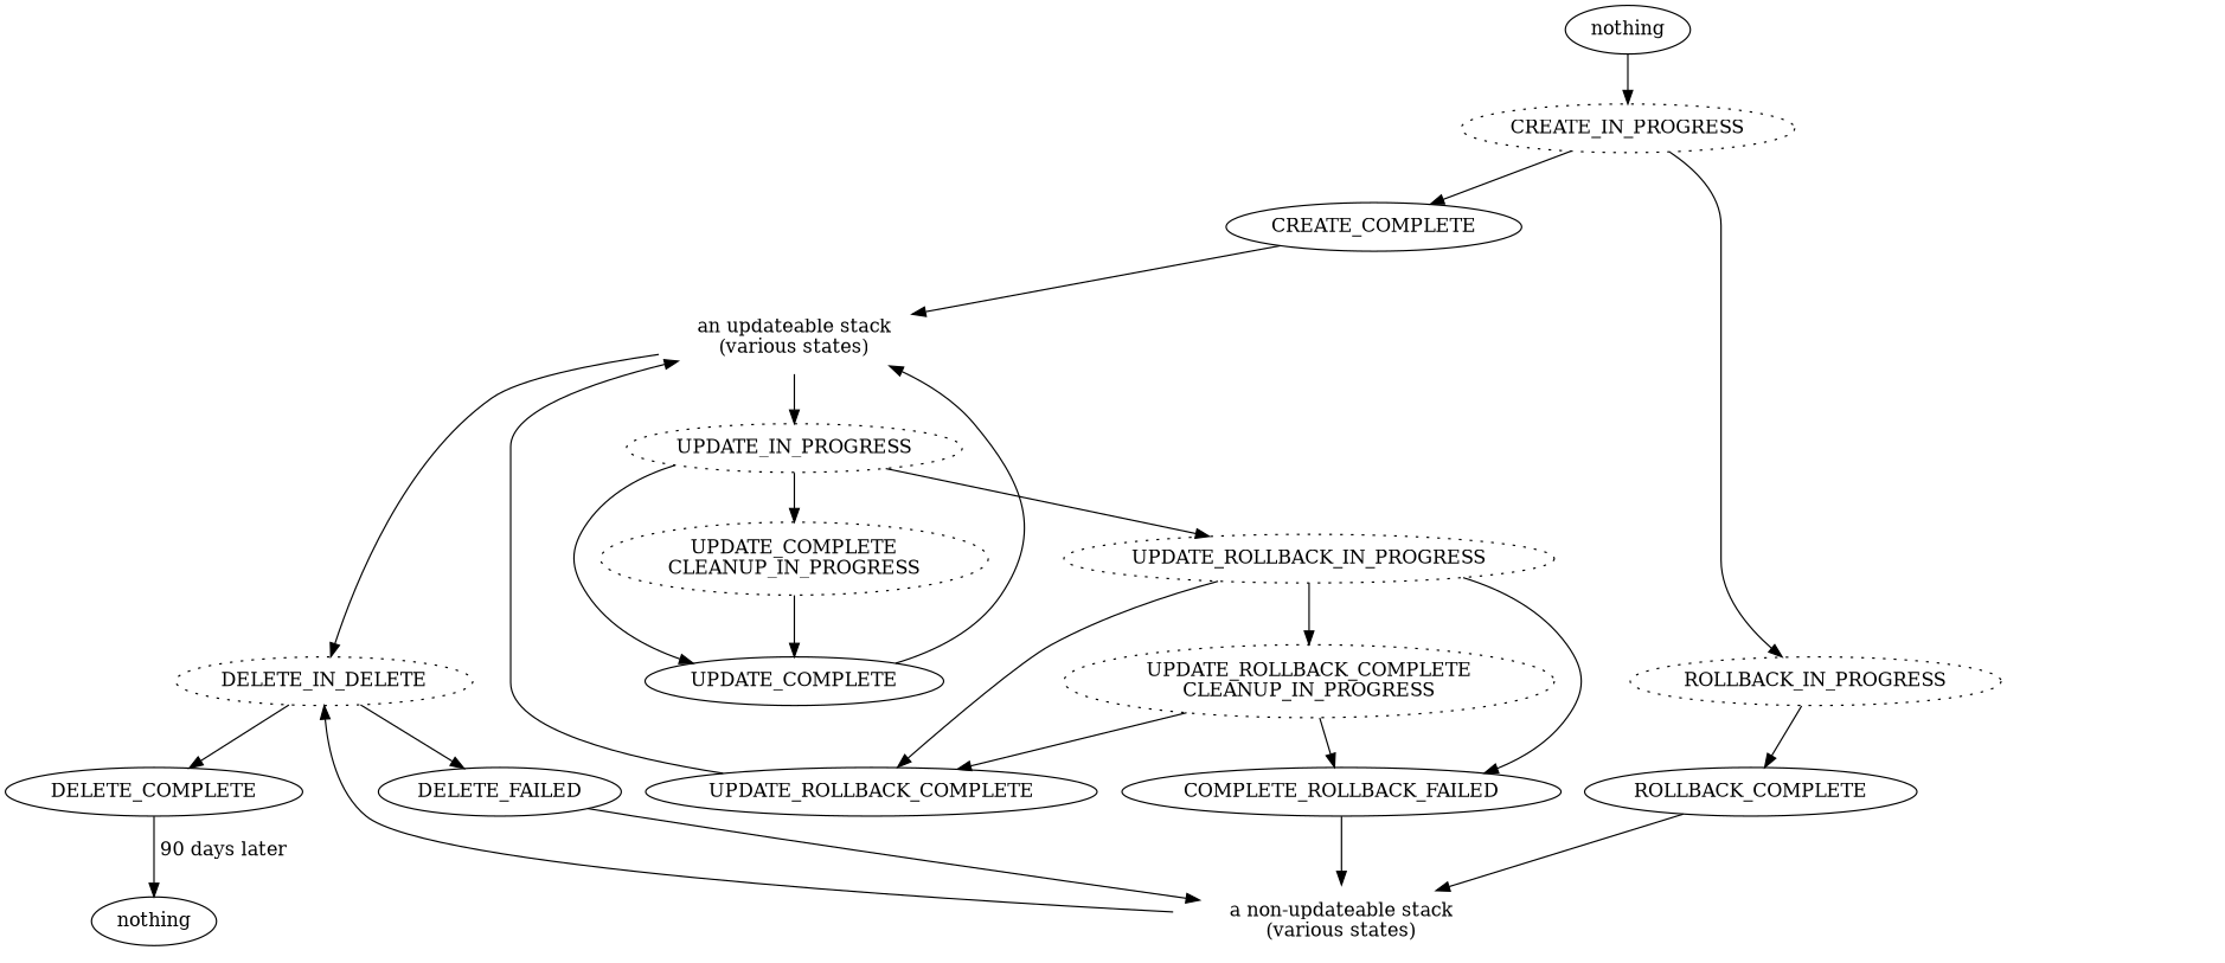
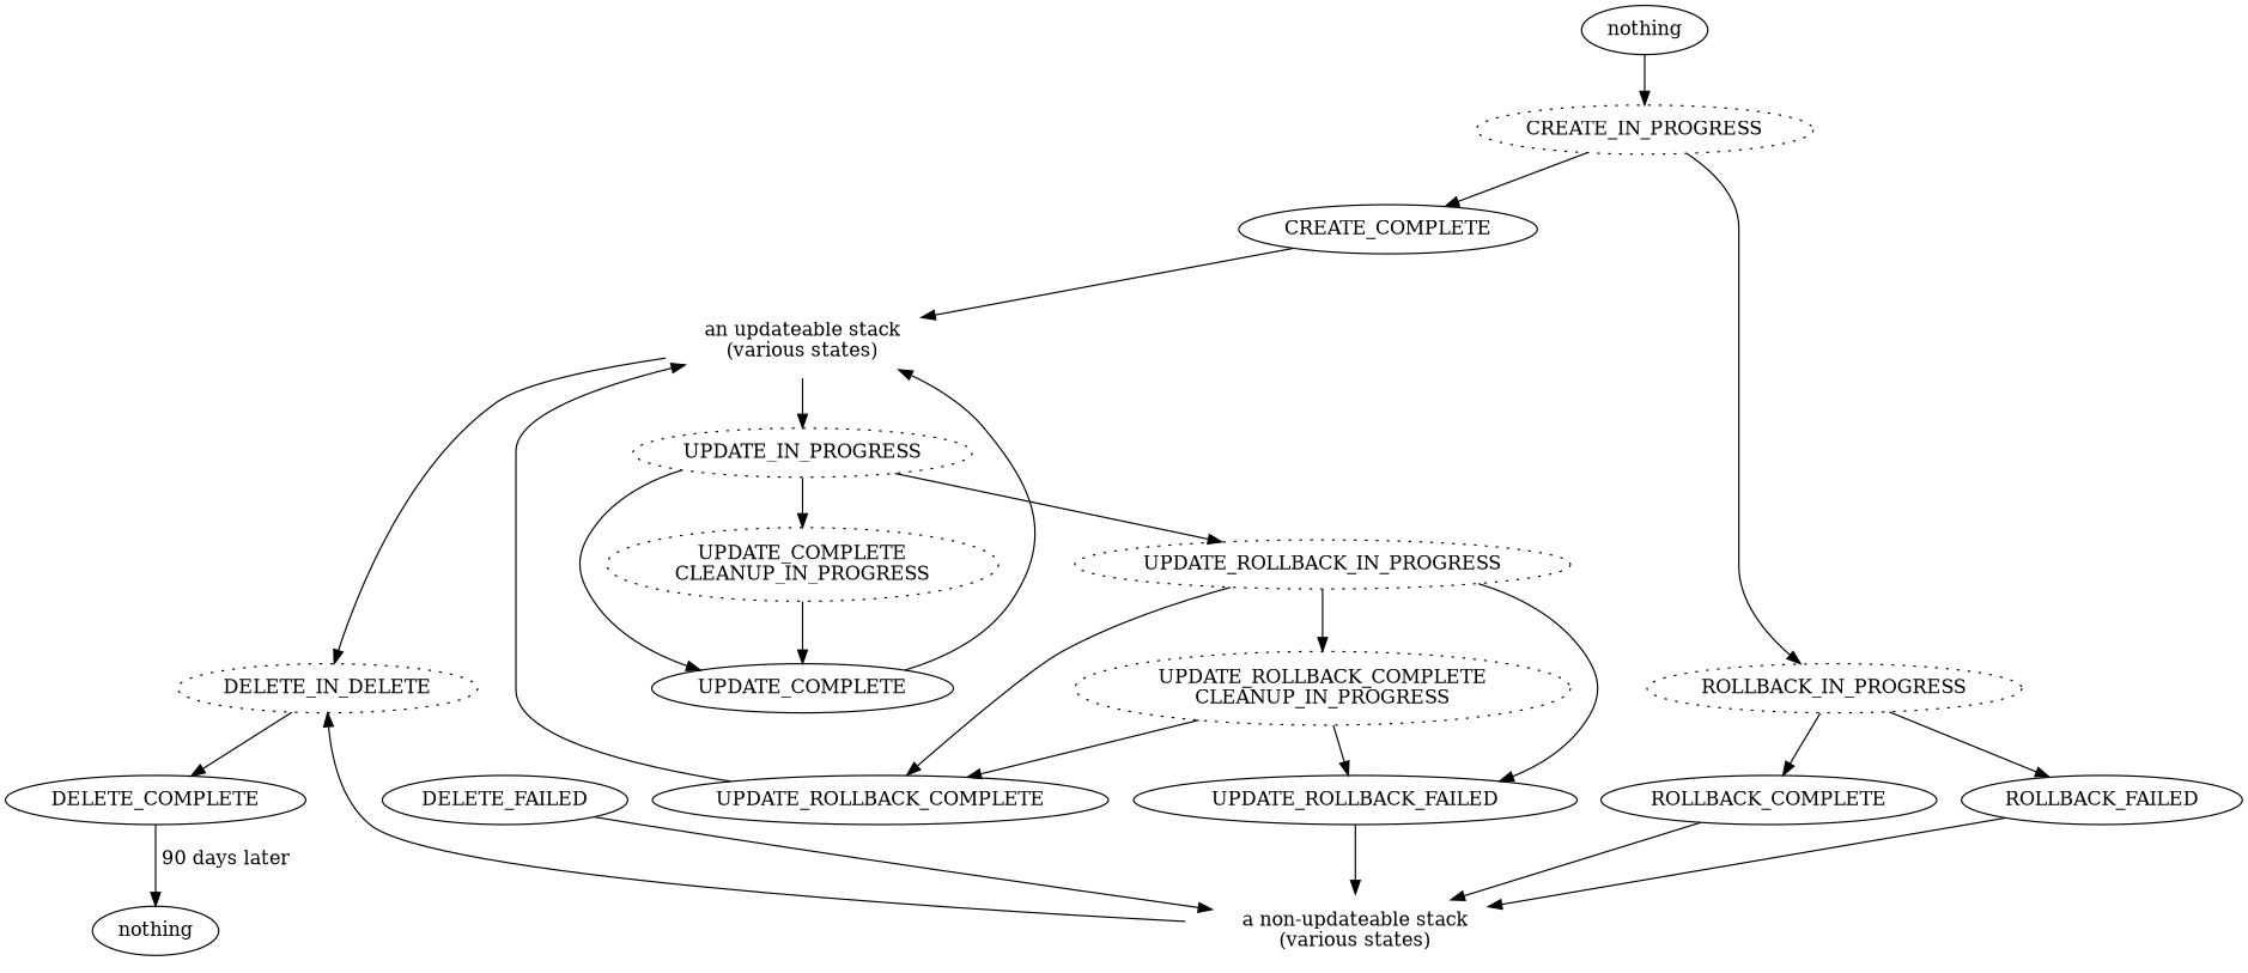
  digraph {
    n1 [label=nothing]
    CREATE_IN_PROGRESS [style=dotted]
    CREATE_COMPLETE
    ROLLBACK_IN_PROGRESS [style=dotted]
    n5 [label=nothing]
    n6 [color=transparent label="an updateable stack\n(various states)"]
    n7 [label=DELETE_IN_DELETE style=dotted]
    UPDATE_IN_PROGRESS [style=dotted]
    DELETE_COMPLETE
    DELETE_FAILED
    UPDATE_COMPLETE
    n12 [label="UPDATE_COMPLETE\nCLEANUP_IN_PROGRESS" style=dotted]
    UPDATE_ROLLBACK_IN_PROGRESS [style=dotted]
    n14 [color=transparent label="a non-updateable stack\n(various states)"]
    ROLLBACK_COMPLETE
+   ROLLBACK_FAILED
    UPDATE_ROLLBACK_COMPLETE
    n18 [label="UPDATE_ROLLBACK_COMPLETE\nCLEANUP_IN_PROGRESS" style=dotted]
-   UPDATE_ROLLBACK_FAILED [label=COMPLETE_ROLLBACK_FAILED]
+   UPDATE_ROLLBACK_FAILED
    n1 -> CREATE_IN_PROGRESS
    CREATE_IN_PROGRESS -> CREATE_COMPLETE
    CREATE_IN_PROGRESS -> ROLLBACK_IN_PROGRESS
    CREATE_COMPLETE -> n6
    ROLLBACK_IN_PROGRESS -> ROLLBACK_COMPLETE
+   ROLLBACK_IN_PROGRESS -> ROLLBACK_FAILED
    n6 -> n7
    n6 -> UPDATE_IN_PROGRESS
    n7 -> DELETE_COMPLETE
-   n7 -> DELETE_FAILED
    UPDATE_IN_PROGRESS -> UPDATE_COMPLETE
    UPDATE_IN_PROGRESS -> n12
    UPDATE_IN_PROGRESS -> UPDATE_ROLLBACK_IN_PROGRESS
    DELETE_COMPLETE -> n5 [label=" 90 days later"]
    DELETE_FAILED -> n14
    UPDATE_COMPLETE -> n6
    n12 -> UPDATE_COMPLETE
    UPDATE_ROLLBACK_IN_PROGRESS -> UPDATE_ROLLBACK_COMPLETE
    UPDATE_ROLLBACK_IN_PROGRESS -> n18
    UPDATE_ROLLBACK_IN_PROGRESS -> UPDATE_ROLLBACK_FAILED
    n14 -> n7
    ROLLBACK_COMPLETE -> n14
+   ROLLBACK_FAILED -> n14
    UPDATE_ROLLBACK_COMPLETE -> n6
    n18 -> UPDATE_ROLLBACK_COMPLETE
    n18 -> UPDATE_ROLLBACK_FAILED
    UPDATE_ROLLBACK_FAILED -> n14
  }
